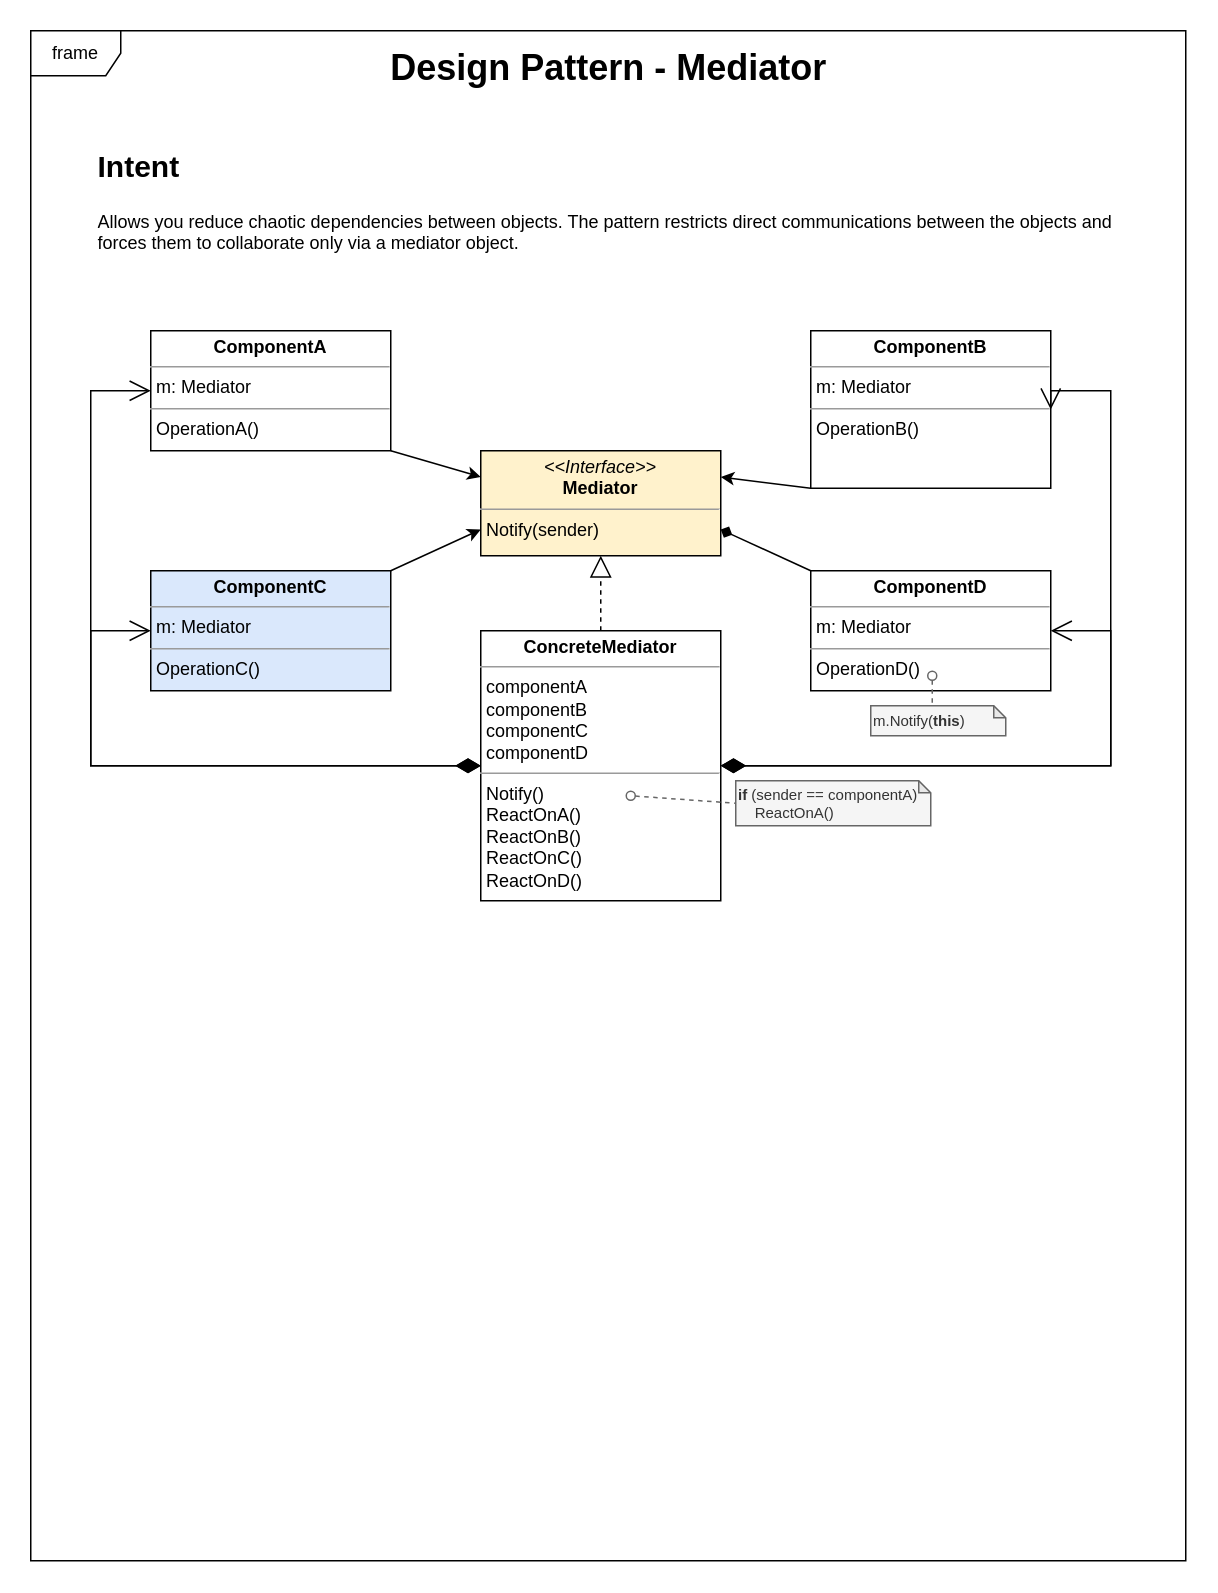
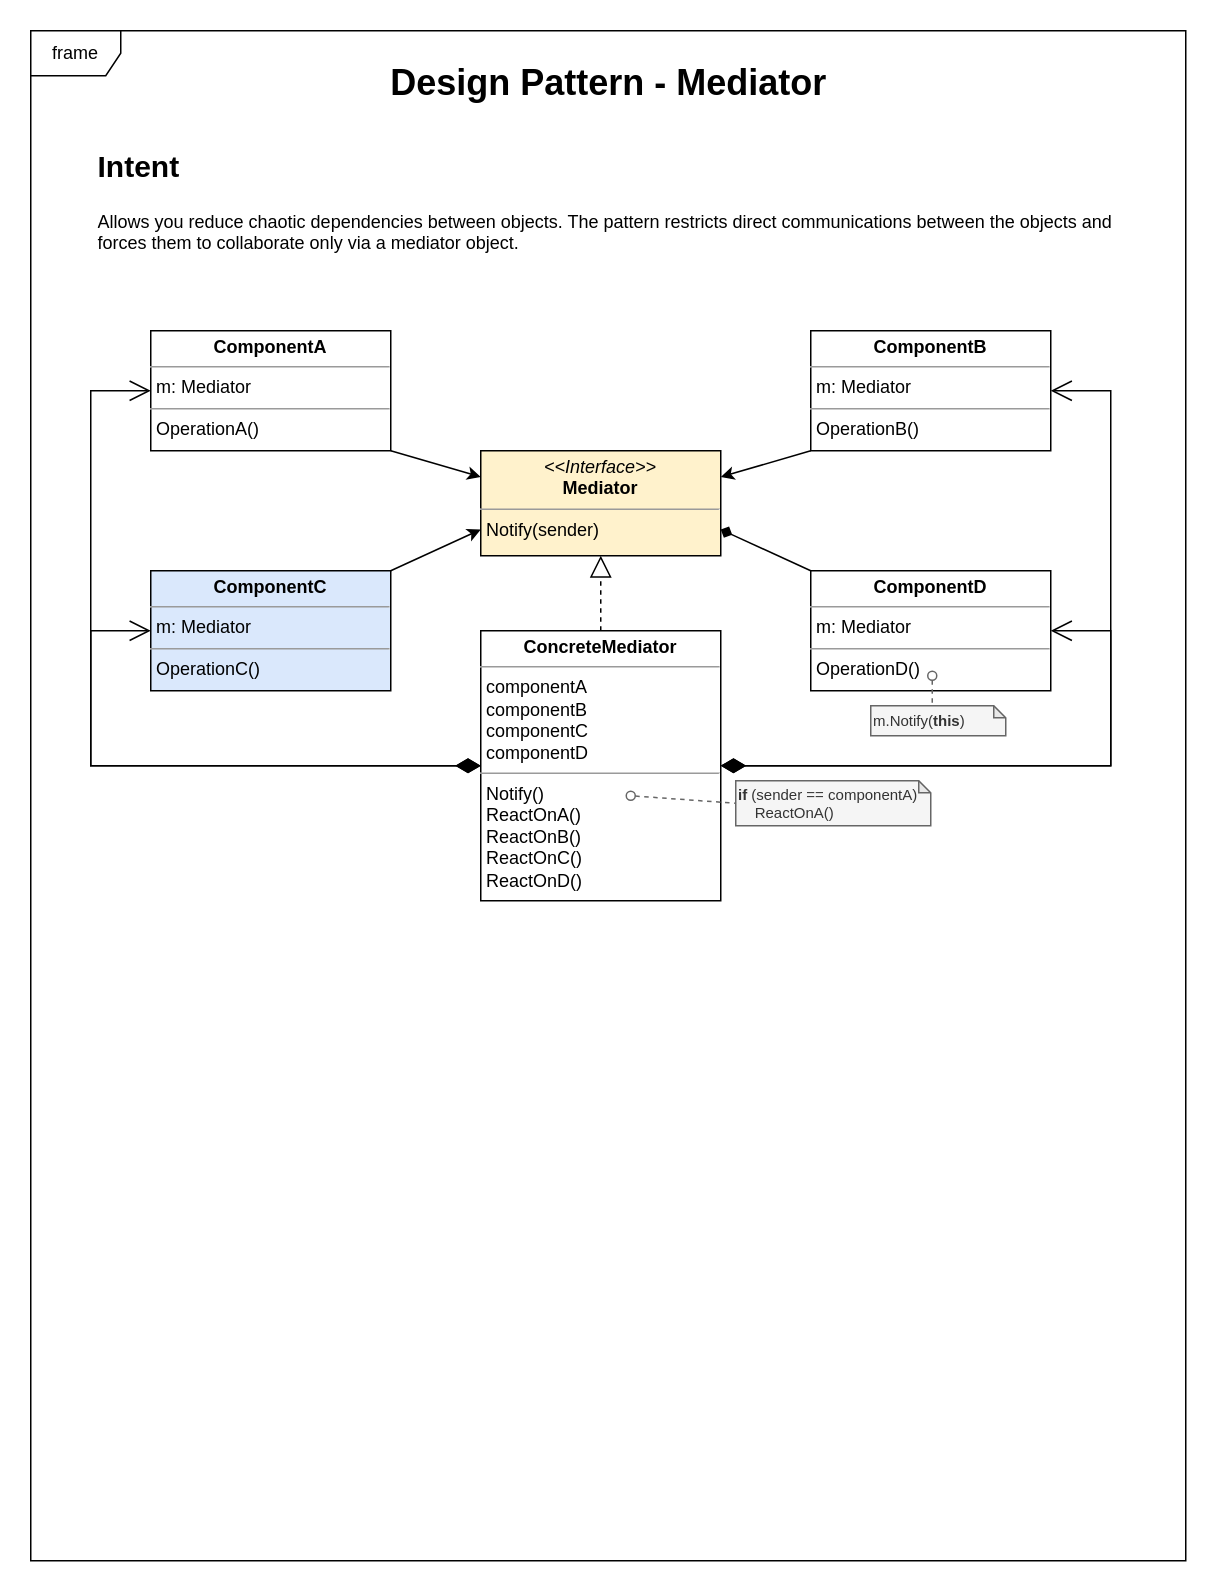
  <mxCell id="0" />
  <mxCell id="1" parent="0" />
  <mxCell id="2" value="frame" style="shape=umlFrame;whiteSpace=wrap;html=1;" vertex="1" parent="1"><mxGeometry x="20" y="20" width="770" height="1020" as="geometry" /></mxCell>
  <mxCell id="3" value="&lt;p style=&quot;margin:0px;margin-top:4px;text-align:center;&quot;&gt;&lt;b&gt;ConcreteMediator&lt;/b&gt;&lt;/p&gt;&lt;hr size=&quot;1&quot;&gt;&lt;p style=&quot;margin:0px;margin-left:4px;&quot;&gt;componentA&lt;/p&gt;&lt;p style=&quot;margin:0px;margin-left:4px;&quot;&gt;componentB&lt;br&gt;&lt;/p&gt;&lt;p style=&quot;margin:0px;margin-left:4px;&quot;&gt;componentC&lt;br&gt;&lt;/p&gt;&lt;p style=&quot;margin:0px;margin-left:4px;&quot;&gt;componentD&lt;br&gt;&lt;/p&gt;&lt;hr size=&quot;1&quot;&gt;&lt;p style=&quot;margin:0px;margin-left:4px;&quot;&gt;Notify()&lt;/p&gt;&lt;p style=&quot;margin:0px;margin-left:4px;&quot;&gt;ReactOnA()&lt;/p&gt;&lt;p style=&quot;margin:0px;margin-left:4px;&quot;&gt;ReactOnB()&lt;br&gt;&lt;/p&gt;&lt;p style=&quot;margin:0px;margin-left:4px;&quot;&gt;ReactOnC()&lt;br&gt;&lt;/p&gt;&lt;p style=&quot;margin:0px;margin-left:4px;&quot;&gt;ReactOnD&lt;span style=&quot;background-color: initial;&quot;&gt;()&lt;/span&gt;&lt;/p&gt;" style="verticalAlign=top;align=left;overflow=fill;fontSize=12;fontFamily=Helvetica;html=1;" vertex="1" parent="1"><mxGeometry x="320" y="420" width="160" height="180" as="geometry" /></mxCell>
- <mxCell id="4" value="&lt;b style=&quot;&quot;&gt;&lt;font style=&quot;font-size: 24px;&quot;&gt;Design Pattern - Mediator&lt;/font&gt;&lt;/b&gt;" style="text;html=1;align=center;verticalAlign=middle;resizable=0;points=[];autosize=1;strokeColor=none;fillColor=none;fontSize=16;" parent="1" vertex="1"><mxGeometry x="250" y="25" width="310" height="40" as="geometry" /></mxCell>
+ <mxCell id="4" value="&lt;b style=&quot;&quot;&gt;&lt;font style=&quot;font-size: 24px;&quot;&gt;Design Pattern - Mediator&lt;/font&gt;&lt;/b&gt;" style="text;html=1;align=center;verticalAlign=middle;resizable=0;points=[];autosize=1;strokeColor=none;fillColor=none;fontSize=16;" parent="1" vertex="1"><mxGeometry x="250" y="35" width="310" height="40" as="geometry" /></mxCell>
  <mxCell id="5" value="&lt;h1&gt;&lt;font style=&quot;font-size: 20px;&quot;&gt;Intent&lt;/font&gt;&lt;/h1&gt;&lt;p&gt;Allows you reduce chaotic dependencies between objects. The pattern restricts direct communications between the objects and forces them to collaborate only via a mediator object.&lt;/p&gt;" style="text;html=1;strokeColor=none;fillColor=none;spacing=5;spacingTop=-20;whiteSpace=wrap;overflow=hidden;rounded=0;" parent="1" vertex="1"><mxGeometry x="60" y="90" width="690" height="80" as="geometry" /></mxCell>
  <mxCell id="6" value="m.Notify(&lt;b&gt;this&lt;/b&gt;)" style="shape=note;whiteSpace=wrap;html=1;backgroundOutline=1;darkOpacity=0.05;size=8;fontSize=10;fillColor=#f5f5f5;fontColor=#333333;strokeColor=#666666;align=left;" parent="1" vertex="1"><mxGeometry x="580" y="470" width="90" height="20" as="geometry" /></mxCell>
  <mxCell id="7" style="rounded=0;orthogonalLoop=1;jettySize=auto;html=1;fontSize=10;endArrow=none;endFill=0;dashed=1;fillColor=#f5f5f5;strokeColor=#666666;sketch=0;shadow=0;startArrow=oval;startFill=0;entryX=0;entryY=0.5;entryDx=0;entryDy=0;entryPerimeter=0;" parent="1" target="23" edge="1"><mxGeometry relative="1" as="geometry"><mxPoint x="420" y="530" as="sourcePoint" /><mxPoint x="590" y="534" as="targetPoint" /></mxGeometry></mxCell>
  <mxCell id="8" value="&lt;p style=&quot;margin:0px;margin-top:4px;text-align:center;&quot;&gt;&lt;i&gt;&amp;lt;&amp;lt;Interface&amp;gt;&amp;gt;&lt;/i&gt;&lt;br&gt;&lt;b&gt;Mediator&lt;/b&gt;&lt;/p&gt;&lt;hr size=&quot;1&quot;&gt;&lt;p style=&quot;margin:0px;margin-left:4px;&quot;&gt;&lt;/p&gt;&lt;p style=&quot;margin:0px;margin-left:4px;&quot;&gt;Notify(sender)&lt;/p&gt;" style="verticalAlign=top;align=left;overflow=fill;fontSize=12;fontFamily=Helvetica;html=1;fillColor=#fff2cc;" vertex="1" parent="1"><mxGeometry x="320" y="300" width="160" height="70" as="geometry" /></mxCell>
  <mxCell id="9" style="edgeStyle=none;rounded=0;orthogonalLoop=1;jettySize=auto;html=1;exitX=1;exitY=1;exitDx=0;exitDy=0;entryX=0;entryY=0.25;entryDx=0;entryDy=0;" edge="1" parent="1" source="10" target="8"><mxGeometry relative="1" as="geometry" /></mxCell>
  <mxCell id="10" value="&lt;p style=&quot;margin:0px;margin-top:4px;text-align:center;&quot;&gt;&lt;b&gt;ComponentA&lt;/b&gt;&lt;/p&gt;&lt;hr size=&quot;1&quot;&gt;&lt;p style=&quot;margin:0px;margin-left:4px;&quot;&gt;m: Mediator&lt;/p&gt;&lt;hr size=&quot;1&quot;&gt;&lt;p style=&quot;margin:0px;margin-left:4px;&quot;&gt;OperationA()&lt;/p&gt;" style="verticalAlign=top;align=left;overflow=fill;fontSize=12;fontFamily=Helvetica;html=1;" vertex="1" parent="1"><mxGeometry x="100" y="220" width="160" height="80" as="geometry" /></mxCell>
  <mxCell id="11" style="edgeStyle=none;rounded=0;orthogonalLoop=1;jettySize=auto;html=1;exitX=0;exitY=1;exitDx=0;exitDy=0;entryX=1;entryY=0.25;entryDx=0;entryDy=0;" edge="1" parent="1" source="12" target="8"><mxGeometry relative="1" as="geometry" /></mxCell>
- <mxCell id="12" value="&lt;p style=&quot;margin:0px;margin-top:4px;text-align:center;&quot;&gt;&lt;b&gt;ComponentB&lt;/b&gt;&lt;/p&gt;&lt;hr size=&quot;1&quot;&gt;&lt;p style=&quot;margin:0px;margin-left:4px;&quot;&gt;m: Mediator&lt;/p&gt;&lt;hr size=&quot;1&quot;&gt;&lt;p style=&quot;margin:0px;margin-left:4px;&quot;&gt;OperationB()&lt;/p&gt;" style="verticalAlign=top;align=left;overflow=fill;fontSize=12;fontFamily=Helvetica;html=1;" vertex="1" parent="1"><mxGeometry x="540" y="220" width="160" height="105" as="geometry" /></mxCell>
+ <mxCell id="12" value="&lt;p style=&quot;margin:0px;margin-top:4px;text-align:center;&quot;&gt;&lt;b&gt;ComponentB&lt;/b&gt;&lt;/p&gt;&lt;hr size=&quot;1&quot;&gt;&lt;p style=&quot;margin:0px;margin-left:4px;&quot;&gt;m: Mediator&lt;/p&gt;&lt;hr size=&quot;1&quot;&gt;&lt;p style=&quot;margin:0px;margin-left:4px;&quot;&gt;OperationB()&lt;/p&gt;" style="verticalAlign=top;align=left;overflow=fill;fontSize=12;fontFamily=Helvetica;html=1;" vertex="1" parent="1"><mxGeometry x="540" y="220" width="160" height="80" as="geometry" /></mxCell>
  <mxCell id="13" style="rounded=0;orthogonalLoop=1;jettySize=auto;html=1;exitX=1;exitY=0;exitDx=0;exitDy=0;entryX=0;entryY=0.75;entryDx=0;entryDy=0;" edge="1" parent="1" source="14" target="8"><mxGeometry relative="1" as="geometry" /></mxCell>
  <mxCell id="14" value="&lt;p style=&quot;margin:0px;margin-top:4px;text-align:center;&quot;&gt;&lt;b&gt;ComponentC&lt;/b&gt;&lt;/p&gt;&lt;hr size=&quot;1&quot;&gt;&lt;p style=&quot;margin:0px;margin-left:4px;&quot;&gt;m: Mediator&lt;/p&gt;&lt;hr size=&quot;1&quot;&gt;&lt;p style=&quot;margin:0px;margin-left:4px;&quot;&gt;OperationC()&lt;/p&gt;" style="verticalAlign=top;align=left;overflow=fill;fontSize=12;fontFamily=Helvetica;html=1;fillColor=#dae8fc;" vertex="1" parent="1"><mxGeometry x="100" y="380" width="160" height="80" as="geometry" /></mxCell>
  <mxCell id="15" style="edgeStyle=none;rounded=0;orthogonalLoop=1;jettySize=auto;html=1;exitX=0;exitY=0;exitDx=0;exitDy=0;entryX=1;entryY=0.75;entryDx=0;entryDy=0;endArrow=diamond;" edge="1" parent="1" source="16" target="8"><mxGeometry relative="1" as="geometry" /></mxCell>
  <mxCell id="16" value="&lt;p style=&quot;margin:0px;margin-top:4px;text-align:center;&quot;&gt;&lt;b&gt;ComponentD&lt;/b&gt;&lt;/p&gt;&lt;hr size=&quot;1&quot;&gt;&lt;p style=&quot;margin:0px;margin-left:4px;&quot;&gt;m: Mediator&lt;/p&gt;&lt;hr size=&quot;1&quot;&gt;&lt;p style=&quot;margin:0px;margin-left:4px;&quot;&gt;OperationD()&lt;/p&gt;" style="verticalAlign=top;align=left;overflow=fill;fontSize=12;fontFamily=Helvetica;html=1;" vertex="1" parent="1"><mxGeometry x="540" y="380" width="160" height="80" as="geometry" /></mxCell>
  <mxCell id="17" value="" style="endArrow=block;dashed=1;endFill=0;endSize=12;html=1;rounded=0;entryX=0.5;entryY=1;entryDx=0;entryDy=0;exitX=0.5;exitY=0;exitDx=0;exitDy=0;" edge="1" parent="1" source="3" target="8"><mxGeometry width="160" relative="1" as="geometry"><mxPoint x="430" y="440" as="sourcePoint" /><mxPoint x="590" y="440" as="targetPoint" /></mxGeometry></mxCell>
  <mxCell id="18" value="" style="endArrow=open;html=1;endSize=12;startArrow=diamondThin;startSize=14;startFill=1;edgeStyle=orthogonalEdgeStyle;align=left;verticalAlign=bottom;rounded=0;entryX=0;entryY=0.5;entryDx=0;entryDy=0;exitX=0;exitY=0.5;exitDx=0;exitDy=0;" edge="1" parent="1" source="3" target="14"><mxGeometry x="-0.92" relative="1" as="geometry"><mxPoint x="220" y="530" as="sourcePoint" /><mxPoint x="590" y="440" as="targetPoint" /><Array as="points"><mxPoint x="60" y="510" /><mxPoint x="60" y="420" /></Array><mxPoint as="offset" /></mxGeometry></mxCell>
  <mxCell id="19" value="" style="endArrow=open;html=1;endSize=12;startArrow=diamondThin;startSize=14;startFill=1;edgeStyle=orthogonalEdgeStyle;align=left;verticalAlign=bottom;rounded=0;entryX=0;entryY=0.5;entryDx=0;entryDy=0;exitX=0;exitY=0.5;exitDx=0;exitDy=0;" edge="1" parent="1" source="3" target="10"><mxGeometry x="-0.92" relative="1" as="geometry"><mxPoint x="330" y="520" as="sourcePoint" /><mxPoint x="110" y="430" as="targetPoint" /><Array as="points"><mxPoint x="60" y="510" /><mxPoint x="60" y="260" /></Array><mxPoint as="offset" /></mxGeometry></mxCell>
  <mxCell id="20" value="" style="endArrow=open;html=1;endSize=12;startArrow=diamondThin;startSize=14;startFill=1;edgeStyle=orthogonalEdgeStyle;align=left;verticalAlign=bottom;rounded=0;entryX=1;entryY=0.5;entryDx=0;entryDy=0;exitX=1;exitY=0.5;exitDx=0;exitDy=0;" edge="1" parent="1" source="3" target="16"><mxGeometry x="-0.92" relative="1" as="geometry"><mxPoint x="330" y="520" as="sourcePoint" /><mxPoint x="110" y="270" as="targetPoint" /><Array as="points"><mxPoint x="740" y="510" /><mxPoint x="740" y="420" /></Array><mxPoint as="offset" /></mxGeometry></mxCell>
  <mxCell id="21" value="" style="endArrow=open;html=1;endSize=12;startArrow=diamondThin;startSize=14;startFill=1;edgeStyle=orthogonalEdgeStyle;align=left;verticalAlign=bottom;rounded=0;entryX=1;entryY=0.5;entryDx=0;entryDy=0;exitX=1;exitY=0.5;exitDx=0;exitDy=0;" edge="1" parent="1" source="3" target="12"><mxGeometry x="-0.92" relative="1" as="geometry"><mxPoint x="490" y="520" as="sourcePoint" /><mxPoint x="710" y="430" as="targetPoint" /><Array as="points"><mxPoint x="740" y="510" /><mxPoint x="740" y="260" /></Array><mxPoint as="offset" /></mxGeometry></mxCell>
  <mxCell id="22" style="rounded=0;orthogonalLoop=1;jettySize=auto;html=1;fontSize=10;endArrow=none;endFill=0;dashed=1;fillColor=#f5f5f5;strokeColor=#666666;sketch=0;shadow=0;startArrow=oval;startFill=0;entryX=0;entryY=0;entryDx=41;entryDy=0;entryPerimeter=0;" edge="1" parent="1" target="6"><mxGeometry relative="1" as="geometry"><mxPoint x="621" y="450" as="sourcePoint" /><mxPoint x="365" y="590" as="targetPoint" /></mxGeometry></mxCell>
  <mxCell id="23" value="&lt;b&gt;if &lt;/b&gt;(sender == componentA)&lt;br&gt;&amp;nbsp; &amp;nbsp; ReactOnA()" style="shape=note;whiteSpace=wrap;html=1;backgroundOutline=1;darkOpacity=0.05;size=8;fontSize=10;fillColor=#f5f5f5;fontColor=#333333;strokeColor=#666666;align=left;" vertex="1" parent="1"><mxGeometry x="490" y="520" width="130" height="30" as="geometry" /></mxCell>
